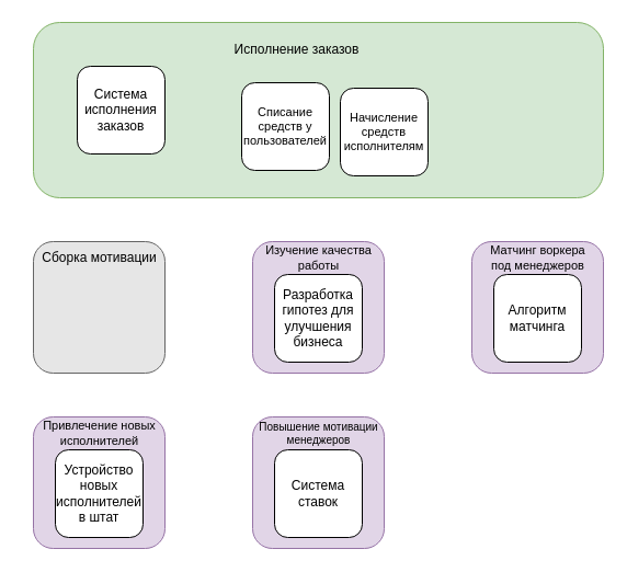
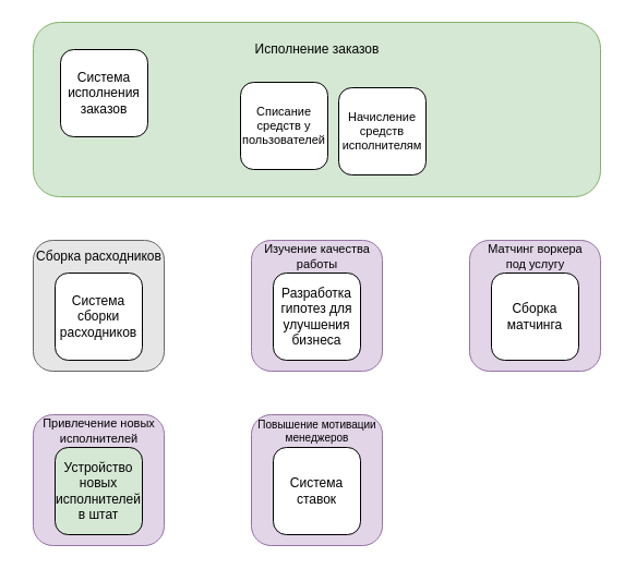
  <mxCell id="0" />
  <mxCell id="1" parent="0" />
  <mxCell id="2" value="" style="rounded=1;whiteSpace=wrap;html=1;fillColor=#d5e8d4;strokeColor=#82b366;" vertex="1" parent="1"><mxGeometry x="30" y="20" width="520" height="160" as="geometry" /></mxCell>
- <mxCell id="3" value="Система исполнения заказов" style="whiteSpace=wrap;html=1;aspect=fixed;rounded=1;strokeColor=default;align=center;verticalAlign=middle;fontFamily=Helvetica;fontSize=12;fontColor=default;fillColor=default;" vertex="1" parent="1"><mxGeometry x="70" y="60" width="80" height="80" as="geometry" /></mxCell>
+ <mxCell id="3" value="Система исполнения заказов" style="whiteSpace=wrap;html=1;aspect=fixed;rounded=1;strokeColor=default;align=center;verticalAlign=middle;fontFamily=Helvetica;fontSize=12;fontColor=default;fillColor=default;" vertex="1" parent="1"><mxGeometry x="55" y="45" width="80" height="80" as="geometry" /></mxCell>
  <mxCell id="4" value="Списание средств у пользователей" style="whiteSpace=wrap;html=1;aspect=fixed;rounded=1;strokeColor=default;align=center;verticalAlign=middle;fontFamily=Helvetica;fontSize=11;fontColor=default;fillColor=default;" vertex="1" parent="1"><mxGeometry x="220" y="75" width="80" height="80" as="geometry" /></mxCell>
  <mxCell id="5" value="Начисление средств исполнителям" style="whiteSpace=wrap;html=1;aspect=fixed;rounded=1;strokeColor=default;align=center;verticalAlign=middle;fontFamily=Helvetica;fontSize=11;fontColor=default;fillColor=default;" vertex="1" parent="1"><mxGeometry x="310" y="80" width="80" height="80" as="geometry" /></mxCell>
- <mxCell id="6" value="Исполнение заказов" style="text;html=1;align=center;verticalAlign=middle;resizable=0;points=[];autosize=1;strokeColor=none;fillColor=none;" vertex="1" parent="1"><mxGeometry x="200" y="30" width="140" height="30" as="geometry" /></mxCell>
+ <mxCell id="6" value="Исполнение заказов" style="text;html=1;align=center;verticalAlign=middle;resizable=0;points=[];autosize=1;strokeColor=none;fillColor=none;" vertex="1" parent="1"><mxGeometry x="220" y="30" width="140" height="30" as="geometry" /></mxCell>
  <mxCell id="7" value="" style="rounded=1;whiteSpace=wrap;html=1;fillColor=#E6E6E6;strokeColor=#666666;fontColor=#333333;" vertex="1" parent="1"><mxGeometry x="30" y="220" width="120" height="120" as="geometry" /></mxCell>
- <mxCell id="9" value="Сборка мотивации" style="text;html=1;align=center;verticalAlign=middle;resizable=0;points=[];autosize=1;strokeColor=none;fillColor=none;" vertex="1" parent="1"><mxGeometry x="20" y="220" width="140" height="30" as="geometry" /></mxCell>
+ <mxCell id="8" value="Система сборки расходников" style="whiteSpace=wrap;html=1;aspect=fixed;rounded=1;strokeColor=default;align=center;verticalAlign=middle;fontFamily=Helvetica;fontSize=12;fontColor=default;fillColor=default;" vertex="1" parent="1"><mxGeometry x="50" y="250" width="80" height="80" as="geometry" /></mxCell>
+ <mxCell id="9" value="Сборка расходников" style="text;html=1;align=center;verticalAlign=middle;resizable=0;points=[];autosize=1;strokeColor=none;fillColor=none;" vertex="1" parent="1"><mxGeometry x="20" y="220" width="140" height="30" as="geometry" /></mxCell>
  <mxCell id="10" value="" style="rounded=1;whiteSpace=wrap;html=1;fillColor=#e1d5e7;strokeColor=#9673a6;" vertex="1" parent="1"><mxGeometry x="230" y="220" width="120" height="120" as="geometry" /></mxCell>
  <mxCell id="11" value="Изучение качества&lt;div&gt;работы&lt;/div&gt;" style="text;html=1;align=center;verticalAlign=middle;resizable=0;points=[];autosize=1;strokeColor=none;fillColor=none;fontSize=11;" vertex="1" parent="1"><mxGeometry x="230" y="215" width="120" height="40" as="geometry" /></mxCell>
  <mxCell id="12" value="" style="rounded=1;whiteSpace=wrap;html=1;fillColor=#e1d5e7;strokeColor=#9673a6;" vertex="1" parent="1"><mxGeometry x="430" y="220" width="120" height="120" as="geometry" /></mxCell>
- <mxCell id="13" value="Матчинг воркера&lt;div&gt;под менеджеров&lt;/div&gt;" style="text;html=1;align=center;verticalAlign=middle;resizable=0;points=[];autosize=1;strokeColor=none;fillColor=none;fontSize=11;" vertex="1" parent="1"><mxGeometry x="435" y="215" width="110" height="40" as="geometry" /></mxCell>
+ <mxCell id="13" value="Матчинг воркера&lt;div&gt;под услугу&lt;/div&gt;" style="text;html=1;align=center;verticalAlign=middle;resizable=0;points=[];autosize=1;strokeColor=none;fillColor=none;fontSize=11;" vertex="1" parent="1"><mxGeometry x="435" y="215" width="110" height="40" as="geometry" /></mxCell>
  <mxCell id="14" value="" style="rounded=1;whiteSpace=wrap;html=1;fillColor=#e1d5e7;strokeColor=#9673a6;" vertex="1" parent="1"><mxGeometry x="30" y="380" width="120" height="120" as="geometry" /></mxCell>
  <mxCell id="15" value="Привлечение новых&lt;div&gt;исполнителей&lt;/div&gt;" style="text;html=1;align=center;verticalAlign=middle;resizable=0;points=[];autosize=1;strokeColor=none;fillColor=none;fontSize=11;" vertex="1" parent="1"><mxGeometry x="25" y="375" width="130" height="40" as="geometry" /></mxCell>
  <mxCell id="16" value="" style="rounded=1;whiteSpace=wrap;html=1;fillColor=#e1d5e7;strokeColor=#9673a6;" vertex="1" parent="1"><mxGeometry x="230" y="380" width="120" height="120" as="geometry" /></mxCell>
  <mxCell id="17" value="Повышение мотивации&lt;div&gt;менеджеров&lt;/div&gt;" style="text;html=1;align=center;verticalAlign=middle;resizable=0;points=[];autosize=1;strokeColor=none;fillColor=none;fontSize=10;" vertex="1" parent="1"><mxGeometry x="225" y="375" width="130" height="40" as="geometry" /></mxCell>
  <mxCell id="18" value="Р&lt;span style=&quot;background-color: transparent; color: light-dark(rgb(0, 0, 0), rgb(255, 255, 255));&quot;&gt;азработка гипотез для улучшения бизнеса&lt;/span&gt;" style="whiteSpace=wrap;html=1;aspect=fixed;rounded=1;strokeColor=default;align=center;verticalAlign=middle;fontFamily=Helvetica;fontSize=12;fontColor=default;fillColor=default;" vertex="1" parent="1"><mxGeometry x="250" y="250" width="80" height="80" as="geometry" /></mxCell>
- <mxCell id="19" value="Алгоритм матчинга" style="whiteSpace=wrap;html=1;aspect=fixed;rounded=1;strokeColor=default;align=center;verticalAlign=middle;fontFamily=Helvetica;fontSize=12;fontColor=default;fillColor=default;" vertex="1" parent="1"><mxGeometry x="450" y="250" width="80" height="80" as="geometry" /></mxCell>
- <mxCell id="20" value="Устройство новых исполнителей в штат" style="whiteSpace=wrap;html=1;aspect=fixed;rounded=1;" vertex="1" parent="1"><mxGeometry x="50" y="410" width="80" height="80" as="geometry" /></mxCell>
+ <mxCell id="19" value="Сборка матчинга" style="whiteSpace=wrap;html=1;aspect=fixed;rounded=1;strokeColor=default;align=center;verticalAlign=middle;fontFamily=Helvetica;fontSize=12;fontColor=default;fillColor=default;" vertex="1" parent="1"><mxGeometry x="450" y="250" width="80" height="80" as="geometry" /></mxCell>
+ <mxCell id="20" value="Устройство новых исполнителей в штат" style="whiteSpace=wrap;html=1;aspect=fixed;rounded=1;fillColor=#d5e8d4;" vertex="1" parent="1"><mxGeometry x="50" y="410" width="80" height="80" as="geometry" /></mxCell>
  <mxCell id="21" value="Система ставок" style="whiteSpace=wrap;html=1;aspect=fixed;rounded=1;" vertex="1" parent="1"><mxGeometry x="250" y="410" width="80" height="80" as="geometry" /></mxCell>
